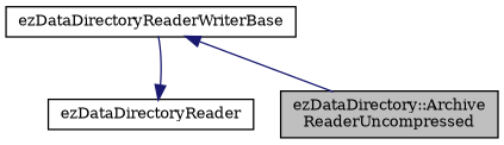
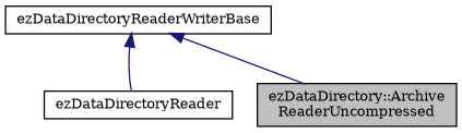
  digraph {
    fontname="DejaVu Serif"
    node [color=black fillcolor=white fontname="DejaVu Serif" fontsize=10 shape=record style=filled]
    edge [color=midnightblue dir=back fontname="DejaVu Serif" fontsize=10 labelfontname=Helvetica labelfontsize=10 style=solid]
    n1 [fillcolor=grey75 fontcolor=black height=0.2 label="ezDataDirectory::Archive\lReaderUncompressed" width=0.4]
    n2 [height=0.2 label=ezDataDirectoryReader width=0.4]
    n3 [height=0.2 label=ezDataDirectoryReaderWriterBase width=0.4]
    n3 -> n1
-   n2 -> n3
+   n3 -> n2
  }
